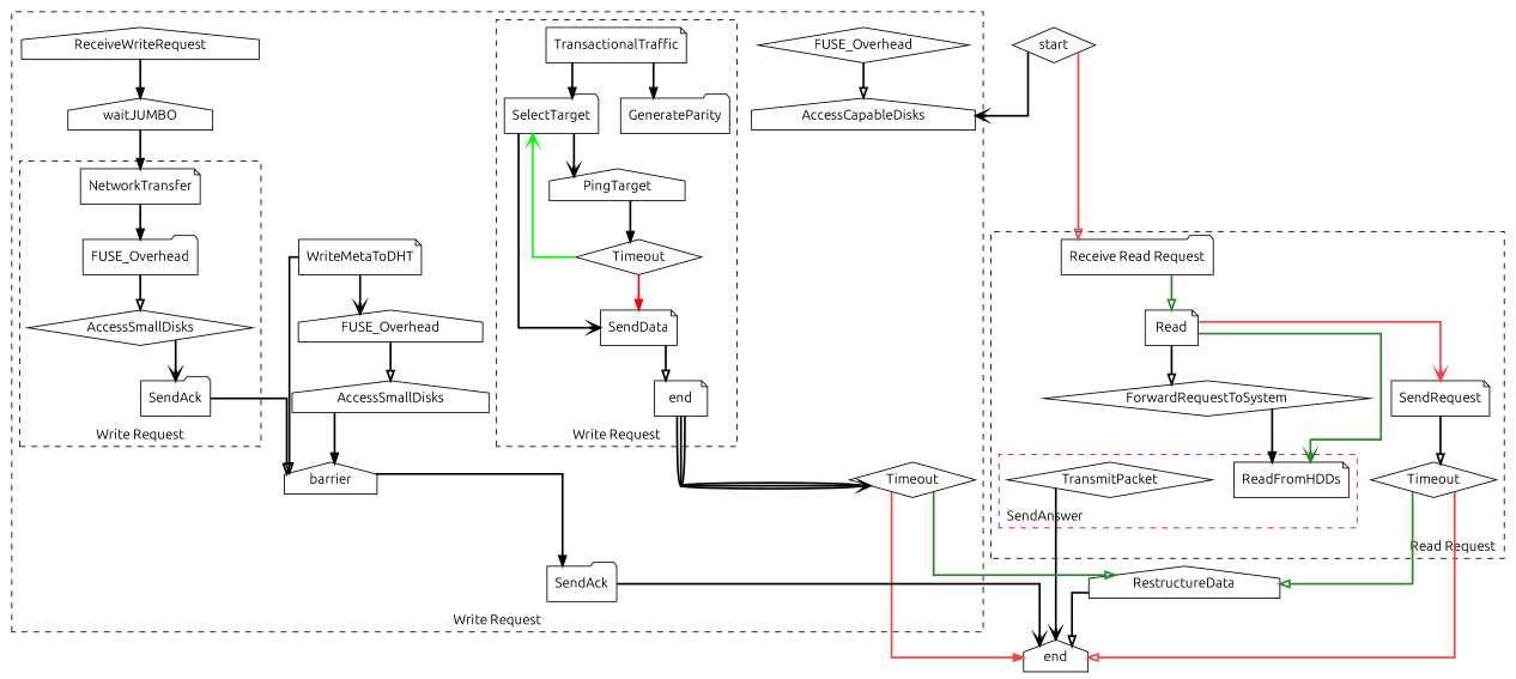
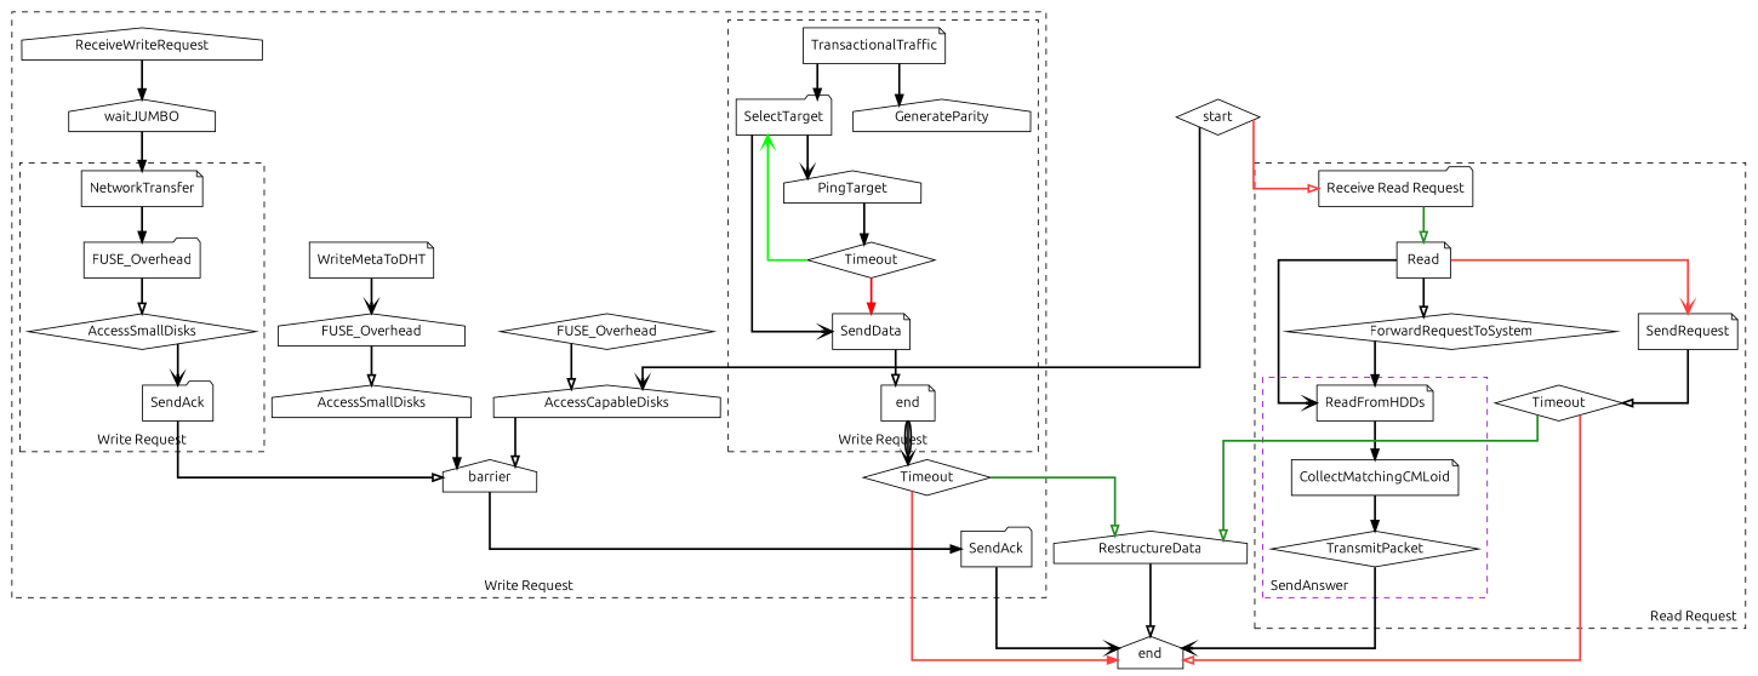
  digraph {
    fontname=Ubuntu
    nodesep=0.3
    splines=ortho
    style=dashed
    node [fontname=Ubuntu shape=note]
    edge [arrowhead=onormal fontname=Ubuntu penwidth=2]
    ReadFromHDDs
+   CollectMatchingCMLoid
    TransmitPacket [shape=diamond]
    n4 [label=Read]
    "Receive Read Request" [shape=folder]
    n6 [label=Timeout shape=diamond]
    ForwardRequestToSystem [shape=diamond]
    SendRequest
    n9 [label=FUSE_Overhead shape=folder]
    NetworkTransfer
    AccessSmallDisks [shape=diamond]
    n12 [label=SendAck shape=folder]
    TransactionalTraffic
    SelectTarget [shape=folder]
-   GenerateParity [shape=folder]
+   GenerateParity [shape=house]
    n16 [label=end]
    n17 [label=Timeout shape=diamond]
    SendData
    PingTarget [shape=house]
    waitJUMBO [shape=house]
    ReceiveWriteRequest [shape=house]
    WriteMetaToDHT
    n23 [label=Timeout shape=diamond]
    n24 [label=barrier shape=house]
    SendAck [shape=folder]
    n26 [label=AccessSmallDisks shape=house]
    n27 [label=FUSE_Overhead shape=house]
    FUSE_Overhead [shape=diamond]
    AccessCapableDisks [shape=house]
    end [shape=house]
    RestructureData [shape=house]
    start [shape=diamond]
    subgraph cluster_1 {
      label="Read Request"
      labeljust=r
      labelloc=b
      n4
      "Receive Read Request"
      n6
      ForwardRequestToSystem
      SendRequest
      subgraph cluster_2 {
        color=darkviolet
        label=SendAnswer
        labeljust=l
        labelloc=b
        ReadFromHDDs
+       CollectMatchingCMLoid
        TransmitPacket
      }
    }
    subgraph cluster_3 {
      label="Write Request"
      labelloc=b
      waitJUMBO
      ReceiveWriteRequest
      WriteMetaToDHT
      n23
      n24
      SendAck
      n26
      n27
      FUSE_Overhead
      AccessCapableDisks
      subgraph cluster_4 {
        label="Write Request"
        labelloc=b
        n9
        NetworkTransfer
        AccessSmallDisks
        n12
      }
      subgraph cluster_5 {
        label="Write Request"
        labelloc=b
        TransactionalTraffic
        SelectTarget
        GenerateParity
        n16
        n17
        SendData
        PingTarget
      }
    }
+   ReadFromHDDs -> CollectMatchingCMLoid [arrowhead=normal]
+   CollectMatchingCMLoid -> TransmitPacket [arrowhead=normal]
    TransmitPacket -> end [arrowhead=vee]
-   n4 -> ReadFromHDDs [arrowhead=vee color=forestgreen]
+   n4 -> ReadFromHDDs [arrowhead=vee color=black]
    n4 -> ForwardRequestToSystem
    n4 -> SendRequest [arrowhead=vee color=brown1]
    "Receive Read Request" -> n4 [color=forestgreen]
    n6 -> end [color=brown1]
    n6 -> RestructureData [color=forestgreen]
    ForwardRequestToSystem -> ReadFromHDDs [arrowhead=normal]
    SendRequest -> n6
    n9 -> AccessSmallDisks
    NetworkTransfer -> n9 [arrowhead=normal]
    AccessSmallDisks -> n12 [arrowhead=vee]
    n12 -> n24
    TransactionalTraffic -> SelectTarget [arrowhead=normal]
    TransactionalTraffic -> GenerateParity [arrowhead=normal]
    SelectTarget -> SendData [arrowhead=vee]
    SelectTarget -> PingTarget [arrowhead=vee]
    n16 -> n23 [arrowhead=vee color="black:invis:black:invis:black"]
    n17 -> SelectTarget [arrowhead=vee color=green]
    n17 -> SendData [arrowhead=normal color=red]
    SendData -> n16
    PingTarget -> n17 [arrowhead=normal]
    waitJUMBO -> NetworkTransfer [arrowhead=normal]
    ReceiveWriteRequest -> waitJUMBO [arrowhead=normal]
    WriteMetaToDHT -> n27 [arrowhead=vee]
    n23 -> end [arrowhead=normal color=brown1]
    n23 -> RestructureData [color=forestgreen]
    n24 -> SendAck [arrowhead=normal]
    SendAck -> end [arrowhead=vee]
    n26 -> n24 [arrowhead=normal]
    n27 -> n26
    FUSE_Overhead -> AccessCapableDisks
-   WriteMetaToDHT -> n24
+   AccessCapableDisks -> n24
    RestructureData -> end
    start -> "Receive Read Request" [color=brown1]
    start -> AccessCapableDisks [arrowhead=vee]
  }
